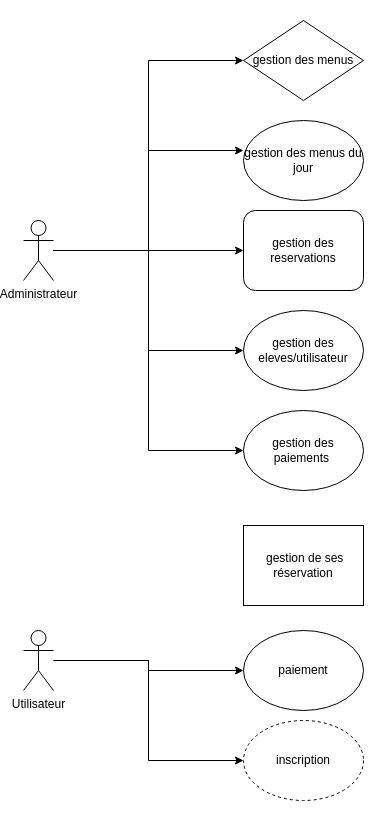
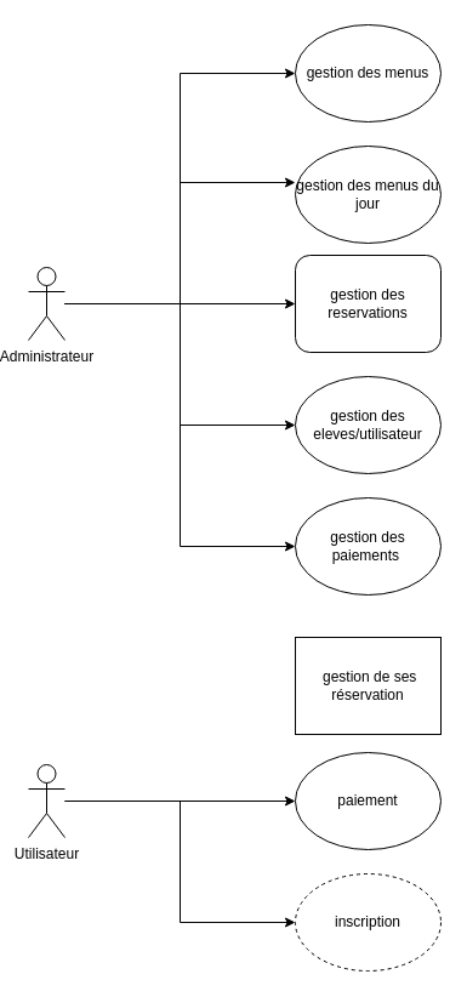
  <mxCell id="0" />
  <mxCell id="1" parent="0" />
  <mxCell id="2" style="edgeStyle=orthogonalEdgeStyle;rounded=0;orthogonalLoop=1;jettySize=auto;html=1;entryX=0;entryY=0.5;entryDx=0;entryDy=0;" edge="1" parent="1" source="7" target="11"><mxGeometry relative="1" as="geometry" /></mxCell>
  <mxCell id="3" style="edgeStyle=orthogonalEdgeStyle;rounded=0;orthogonalLoop=1;jettySize=auto;html=1;entryX=0;entryY=0.375;entryDx=0;entryDy=0;entryPerimeter=0;" edge="1" parent="1" source="7" target="12"><mxGeometry relative="1" as="geometry" /></mxCell>
  <mxCell id="4" style="edgeStyle=orthogonalEdgeStyle;rounded=0;orthogonalLoop=1;jettySize=auto;html=1;" edge="1" parent="1" source="7" target="13"><mxGeometry relative="1" as="geometry" /></mxCell>
  <mxCell id="5" style="edgeStyle=orthogonalEdgeStyle;rounded=0;orthogonalLoop=1;jettySize=auto;html=1;entryX=0;entryY=0.5;entryDx=0;entryDy=0;" edge="1" parent="1" source="7" target="17"><mxGeometry relative="1" as="geometry" /></mxCell>
  <mxCell id="6" style="edgeStyle=orthogonalEdgeStyle;rounded=0;orthogonalLoop=1;jettySize=auto;html=1;entryX=0;entryY=0.5;entryDx=0;entryDy=0;" edge="1" parent="1" source="7" target="16"><mxGeometry relative="1" as="geometry" /></mxCell>
  <mxCell id="7" value="&lt;font style=&quot;vertical-align: inherit&quot;&gt;&lt;font style=&quot;vertical-align: inherit&quot;&gt;Administrateur&lt;/font&gt;&lt;/font&gt;" style="shape=umlActor;verticalLabelPosition=bottom;verticalAlign=top;html=1;outlineConnect=0;" vertex="1" parent="1"><mxGeometry x="20" y="220" width="30" height="60" as="geometry" /></mxCell>
  <mxCell id="8" style="edgeStyle=orthogonalEdgeStyle;rounded=0;orthogonalLoop=1;jettySize=auto;html=1;" edge="1" parent="1" source="10" target="15"><mxGeometry relative="1" as="geometry" /></mxCell>
  <mxCell id="9" style="edgeStyle=orthogonalEdgeStyle;rounded=0;orthogonalLoop=1;jettySize=auto;html=1;entryX=0;entryY=0.5;entryDx=0;entryDy=0;" edge="1" parent="1" source="10" target="18"><mxGeometry relative="1" as="geometry" /></mxCell>
  <mxCell id="10" value="&lt;font style=&quot;vertical-align: inherit&quot;&gt;&lt;font style=&quot;vertical-align: inherit&quot;&gt;Utilisateur&lt;/font&gt;&lt;/font&gt;" style="shape=umlActor;verticalLabelPosition=bottom;verticalAlign=top;html=1;outlineConnect=0;" vertex="1" parent="1"><mxGeometry x="20" y="630" width="30" height="60" as="geometry" /></mxCell>
- <mxCell id="11" value="&lt;font style=&quot;vertical-align: inherit&quot;&gt;&lt;font style=&quot;vertical-align: inherit&quot;&gt;gestion des menus&lt;/font&gt;&lt;/font&gt;" style="rhombus;whiteSpace=wrap;html=1;" vertex="1" parent="1"><mxGeometry x="240" width="120" height="80" as="geometry" y="20" /></mxCell>
+ <mxCell id="11" value="&lt;font style=&quot;vertical-align: inherit&quot;&gt;&lt;font style=&quot;vertical-align: inherit&quot;&gt;gestion des menus&lt;/font&gt;&lt;/font&gt;" style="ellipse;whiteSpace=wrap;html=1;" vertex="1" parent="1"><mxGeometry x="240" width="120" height="80" as="geometry" y="20" /></mxCell>
  <mxCell id="12" value="&lt;font style=&quot;vertical-align: inherit&quot;&gt;&lt;font style=&quot;vertical-align: inherit&quot;&gt;gestion des menus du jour&lt;/font&gt;&lt;/font&gt;" style="ellipse;whiteSpace=wrap;html=1;" vertex="1" parent="1"><mxGeometry x="240" y="120" width="120" height="80" as="geometry" /></mxCell>
  <mxCell id="13" value="&lt;font style=&quot;vertical-align: inherit&quot;&gt;&lt;font style=&quot;vertical-align: inherit&quot;&gt;gestion des reservations&lt;/font&gt;&lt;/font&gt;" style="whiteSpace=wrap;html=1;rounded=1;" vertex="1" parent="1"><mxGeometry x="240" y="210" width="120" height="80" as="geometry" /></mxCell>
  <mxCell id="14" value="&lt;font style=&quot;vertical-align: inherit&quot;&gt;&lt;font style=&quot;vertical-align: inherit&quot;&gt;&lt;font style=&quot;vertical-align: inherit&quot;&gt;&lt;font style=&quot;vertical-align: inherit&quot;&gt;&amp;nbsp;gestion de ses réservation&lt;/font&gt;&lt;/font&gt;&lt;/font&gt;&lt;/font&gt;" style="whiteSpace=wrap;html=1;rounded=0;" vertex="1" parent="1"><mxGeometry x="240" y="525" width="120" height="80" as="geometry" /></mxCell>
- <mxCell id="15" value="&lt;font style=&quot;vertical-align: inherit&quot;&gt;&lt;font style=&quot;vertical-align: inherit&quot;&gt;paiement&lt;/font&gt;&lt;/font&gt;" style="ellipse;whiteSpace=wrap;html=1;" vertex="1" parent="1"><mxGeometry x="240" y="630" width="120" height="80" as="geometry" /></mxCell>
+ <mxCell id="15" value="&lt;font style=&quot;vertical-align: inherit&quot;&gt;&lt;font style=&quot;vertical-align: inherit&quot;&gt;paiement&lt;/font&gt;&lt;/font&gt;" style="ellipse;whiteSpace=wrap;html=1;" vertex="1" parent="1"><mxGeometry x="240" y="620" width="120" height="80" as="geometry" /></mxCell>
  <mxCell id="16" value="&lt;font style=&quot;vertical-align: inherit&quot;&gt;&lt;font style=&quot;vertical-align: inherit&quot;&gt;gestion des paiements&amp;nbsp;&lt;/font&gt;&lt;/font&gt;" style="ellipse;whiteSpace=wrap;html=1;" vertex="1" parent="1"><mxGeometry x="240" y="410" width="120" height="80" as="geometry" /></mxCell>
  <mxCell id="17" value="&lt;font style=&quot;vertical-align: inherit&quot;&gt;&lt;font style=&quot;vertical-align: inherit&quot;&gt;gestion des eleves/utilisateur&lt;/font&gt;&lt;/font&gt;" style="ellipse;whiteSpace=wrap;html=1;" vertex="1" parent="1"><mxGeometry x="240" y="310" width="120" height="80" as="geometry" /></mxCell>
  <mxCell id="18" value="&lt;font style=&quot;vertical-align: inherit&quot;&gt;&lt;font style=&quot;vertical-align: inherit&quot;&gt;inscription&lt;/font&gt;&lt;/font&gt;" style="ellipse;whiteSpace=wrap;html=1;dashed=1;" vertex="1" parent="1"><mxGeometry x="240" y="720" width="120" height="80" as="geometry" /></mxCell>
